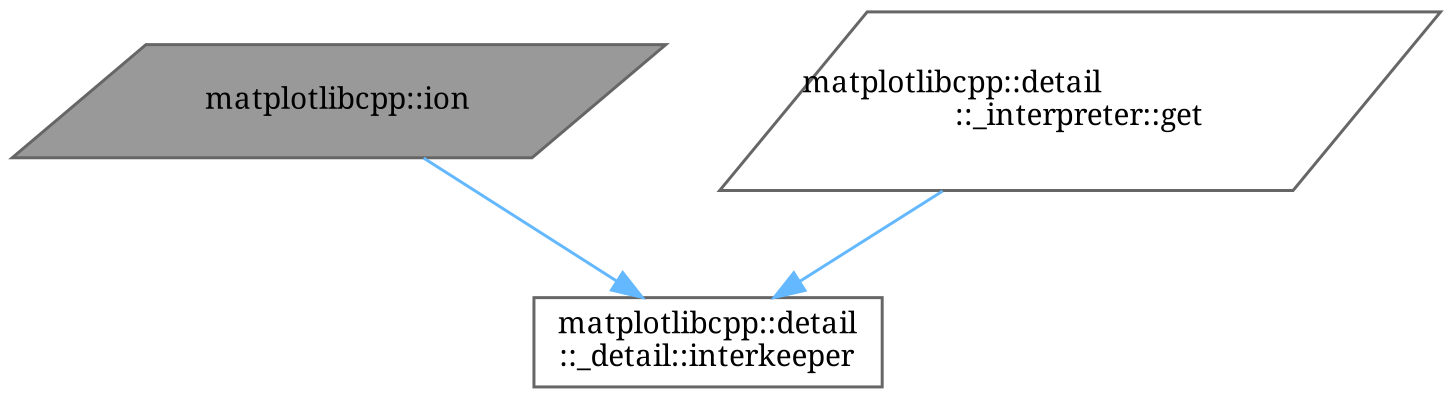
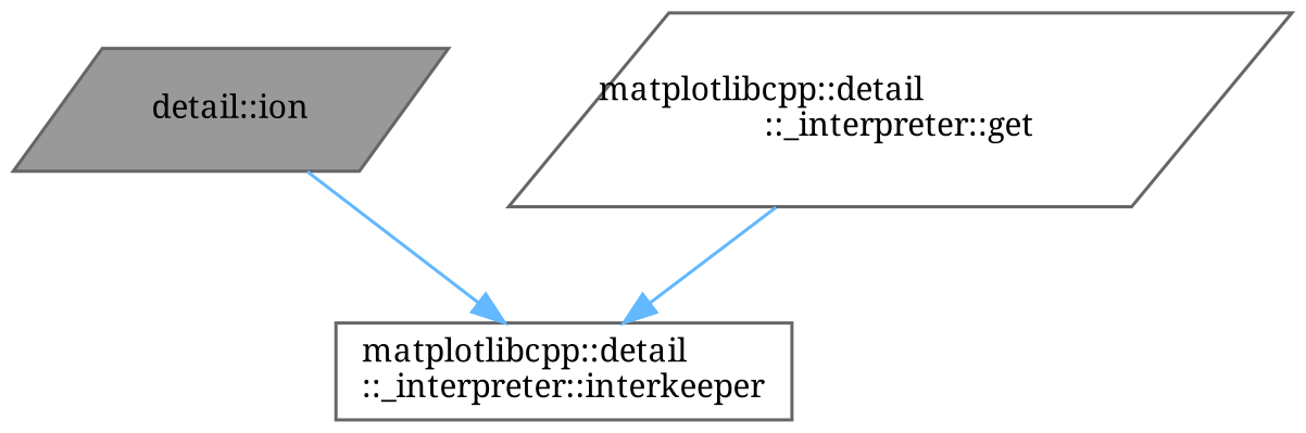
  digraph {
    fontname="Noto Serif"
    rankdir=TB
    node [color=grey40 fillcolor=white fontname="Noto Serif" fontsize=10 shape=parallelogram style=filled]
    edge [color=steelblue1 fontname="Noto Serif" fontsize=10 labelfontname=Helvetica labelfontsize=10 style=solid]
-   n1 [color=gray40 fillcolor=grey60 fontcolor=black height=0.2 label="matplotlibcpp::ion" width=0.4]
-   n2 [height=0.2 label="matplotlibcpp::detail\l::_detail::interkeeper" shape=box width=0.4]
+   n1 [color=gray40 fillcolor=grey60 fontcolor=black height=0.2 label="detail::ion" width=0.4]
+   n2 [height=0.2 label="matplotlibcpp::detail\l::_interpreter::interkeeper" shape=box width=0.4]
    n3 [height=0.2 label="matplotlibcpp::detail\l::_interpreter::get" width=0.4]
    n1 -> n2
    n3 -> n2
  }
